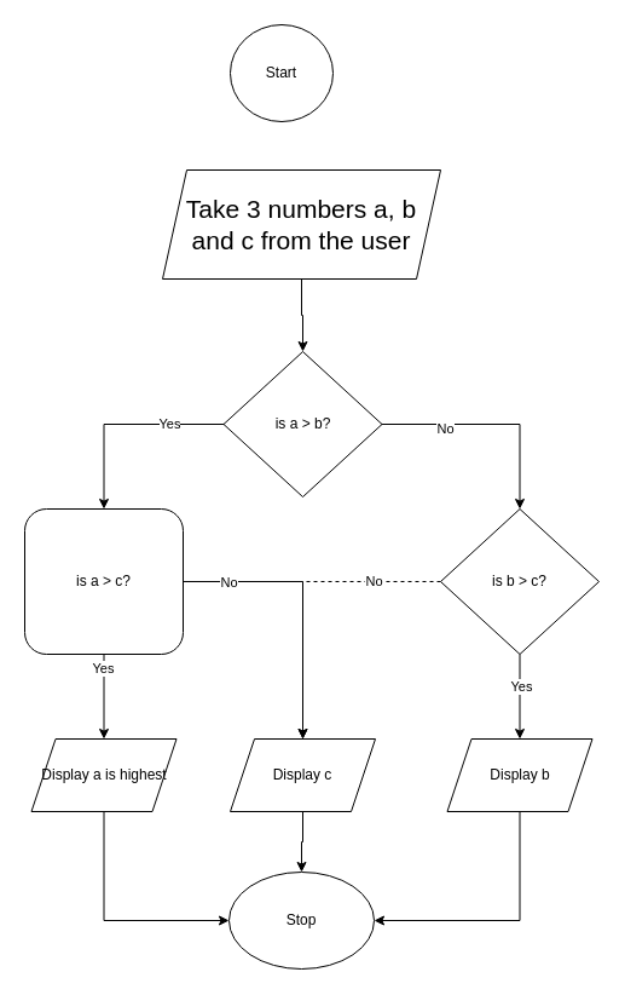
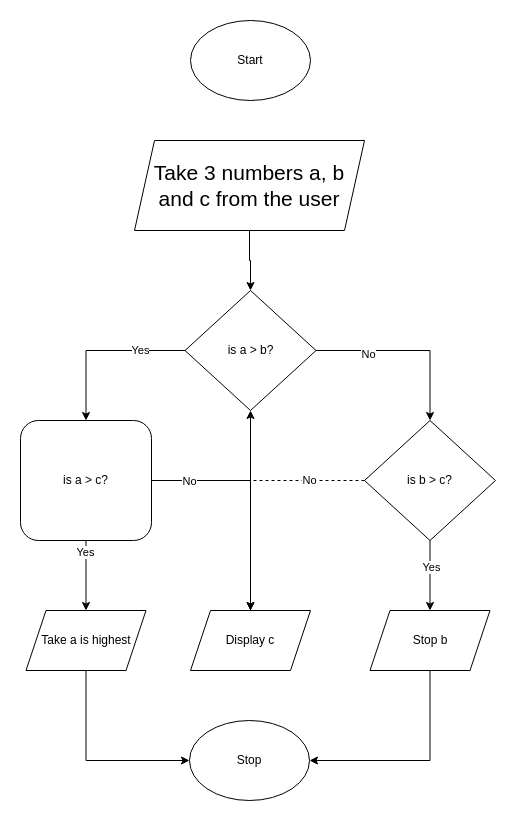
  <mxCell id="0" />
  <mxCell id="1" parent="0" />
- <mxCell id="2" value="Start" style="ellipse;whiteSpace=wrap;html=1;" vertex="1" parent="1"><mxGeometry x="190" y="20" width="85" height="80" as="geometry" /></mxCell>
+ <mxCell id="2" value="Start" style="ellipse;whiteSpace=wrap;html=1;" vertex="1" parent="1"><mxGeometry x="190" y="20" width="120" height="80" as="geometry" /></mxCell>
  <mxCell id="3" value="" style="edgeStyle=orthogonalEdgeStyle;rounded=0;orthogonalLoop=1;jettySize=auto;html=1;" edge="1" parent="1" source="4" target="9"><mxGeometry relative="1" as="geometry" /></mxCell>
  <mxCell id="4" value="&lt;font style=&quot;font-size: 21px;&quot;&gt;Take 3 numbers a, b and c from the user&lt;/font&gt;" style="shape=parallelogram;perimeter=parallelogramPerimeter;whiteSpace=wrap;html=1;fixedSize=1;" vertex="1" parent="1"><mxGeometry x="134" y="140" width="230" height="90" as="geometry" /></mxCell>
  <mxCell id="5" value="" style="edgeStyle=orthogonalEdgeStyle;rounded=0;orthogonalLoop=1;jettySize=auto;html=1;" edge="1" parent="1" source="9" target="14"><mxGeometry relative="1" as="geometry" /></mxCell>
  <mxCell id="6" value="Yes" style="edgeLabel;html=1;align=center;verticalAlign=middle;resizable=0;points=[];" vertex="1" connectable="0" parent="5"><mxGeometry x="-0.45" y="-1" relative="1" as="geometry"><mxPoint x="1" as="offset" /></mxGeometry></mxCell>
  <mxCell id="7" value="" style="edgeStyle=orthogonalEdgeStyle;rounded=0;orthogonalLoop=1;jettySize=auto;html=1;" edge="1" parent="1" source="9" target="19"><mxGeometry relative="1" as="geometry" /></mxCell>
  <mxCell id="8" value="No" style="edgeLabel;html=1;align=center;verticalAlign=middle;resizable=0;points=[];" vertex="1" connectable="0" parent="7"><mxGeometry x="-0.438" y="-3" relative="1" as="geometry"><mxPoint as="offset" /></mxGeometry></mxCell>
  <mxCell id="9" value="is a &amp;gt; b?" style="rhombus;whiteSpace=wrap;html=1;" vertex="1" parent="1"><mxGeometry x="184.5" y="290" width="131" height="120" as="geometry" /></mxCell>
  <mxCell id="10" value="" style="edgeStyle=orthogonalEdgeStyle;rounded=0;orthogonalLoop=1;jettySize=auto;html=1;" edge="1" parent="1" source="14" target="21"><mxGeometry relative="1" as="geometry" /></mxCell>
  <mxCell id="11" value="Yes" style="edgeLabel;html=1;align=center;verticalAlign=middle;resizable=0;points=[];" vertex="1" connectable="0" parent="10"><mxGeometry x="-0.686" y="-1" relative="1" as="geometry"><mxPoint as="offset" /></mxGeometry></mxCell>
  <mxCell id="12" value="" style="edgeStyle=orthogonalEdgeStyle;rounded=0;orthogonalLoop=1;jettySize=auto;html=1;" edge="1" parent="1" source="14" target="23"><mxGeometry relative="1" as="geometry" /></mxCell>
  <mxCell id="13" value="No" style="edgeLabel;html=1;align=center;verticalAlign=middle;resizable=0;points=[];" vertex="1" connectable="0" parent="12"><mxGeometry x="-0.675" relative="1" as="geometry"><mxPoint as="offset" /></mxGeometry></mxCell>
  <mxCell id="14" value="is a &amp;gt; c?" style="whiteSpace=wrap;html=1;rounded=1;" vertex="1" parent="1"><mxGeometry x="20" y="420" width="131" height="120" as="geometry" /></mxCell>
  <mxCell id="15" value="" style="edgeStyle=orthogonalEdgeStyle;rounded=0;orthogonalLoop=1;jettySize=auto;html=1;" edge="1" parent="1" source="19" target="25"><mxGeometry relative="1" as="geometry" /></mxCell>
  <mxCell id="16" value="Yes" style="edgeLabel;html=1;align=center;verticalAlign=middle;resizable=0;points=[];" vertex="1" connectable="0" parent="15"><mxGeometry x="-0.252" y="1" relative="1" as="geometry"><mxPoint as="offset" /></mxGeometry></mxCell>
  <mxCell id="17" style="edgeStyle=orthogonalEdgeStyle;rounded=0;orthogonalLoop=1;jettySize=auto;html=1;entryX=0.5;entryY=0;entryDx=0;entryDy=0;dashed=1;" edge="1" parent="1" source="19" target="23"><mxGeometry relative="1" as="geometry" /></mxCell>
  <mxCell id="18" value="No" style="edgeLabel;html=1;align=center;verticalAlign=middle;resizable=0;points=[];" vertex="1" connectable="0" parent="17"><mxGeometry x="-0.532" y="-1" relative="1" as="geometry"><mxPoint x="1" as="offset" /></mxGeometry></mxCell>
  <mxCell id="19" value="is b &amp;gt; c?" style="rhombus;whiteSpace=wrap;html=1;" vertex="1" parent="1"><mxGeometry x="364" y="420" width="131" height="120" as="geometry" /></mxCell>
  <mxCell id="20" style="edgeStyle=orthogonalEdgeStyle;rounded=0;orthogonalLoop=1;jettySize=auto;html=1;entryX=0;entryY=0.5;entryDx=0;entryDy=0;exitX=0.5;exitY=1;exitDx=0;exitDy=0;" edge="1" parent="1" source="21" target="26"><mxGeometry relative="1" as="geometry"><mxPoint x="10" y="699.999" as="sourcePoint" /><mxPoint x="119.02" y="819.94" as="targetPoint" /></mxGeometry></mxCell>
- <mxCell id="21" value="Display a is highest" style="shape=parallelogram;perimeter=parallelogramPerimeter;whiteSpace=wrap;html=1;fixedSize=1;" vertex="1" parent="1"><mxGeometry x="25.5" y="610" width="120" height="60" as="geometry" /></mxCell>
- <mxCell id="22" style="edgeStyle=orthogonalEdgeStyle;rounded=0;orthogonalLoop=1;jettySize=auto;html=1;" edge="1" parent="1" source="23" target="26"><mxGeometry relative="1" as="geometry" /></mxCell>
+ <mxCell id="21" value="Take a is highest" style="shape=parallelogram;perimeter=parallelogramPerimeter;whiteSpace=wrap;html=1;fixedSize=1;" vertex="1" parent="1"><mxGeometry x="25.5" y="610" width="120" height="60" as="geometry" /></mxCell>
+ <mxCell id="22" style="edgeStyle=orthogonalEdgeStyle;rounded=0;orthogonalLoop=1;jettySize=auto;html=1;" edge="1" parent="1" source="23" target="9"><mxGeometry relative="1" as="geometry" /></mxCell>
  <mxCell id="23" value="Display c" style="shape=parallelogram;perimeter=parallelogramPerimeter;whiteSpace=wrap;html=1;fixedSize=1;" vertex="1" parent="1"><mxGeometry x="190" y="610" width="120" height="60" as="geometry" /></mxCell>
  <mxCell id="24" style="edgeStyle=orthogonalEdgeStyle;rounded=0;orthogonalLoop=1;jettySize=auto;html=1;entryX=1;entryY=0.5;entryDx=0;entryDy=0;" edge="1" parent="1" source="25" target="26"><mxGeometry relative="1" as="geometry"><Array as="points"><mxPoint x="430" y="760" /></Array></mxGeometry></mxCell>
- <mxCell id="25" value="Display b" style="shape=parallelogram;perimeter=parallelogramPerimeter;whiteSpace=wrap;html=1;fixedSize=1;" vertex="1" parent="1"><mxGeometry x="369.5" y="610" width="120" height="60" as="geometry" /></mxCell>
+ <mxCell id="25" value="Stop b" style="shape=parallelogram;perimeter=parallelogramPerimeter;whiteSpace=wrap;html=1;fixedSize=1;" vertex="1" parent="1"><mxGeometry x="369.5" y="610" width="120" height="60" as="geometry" /></mxCell>
  <mxCell id="26" value="Stop" style="ellipse;whiteSpace=wrap;html=1;" vertex="1" parent="1"><mxGeometry x="189" y="720" width="120" height="80" as="geometry" /></mxCell>
